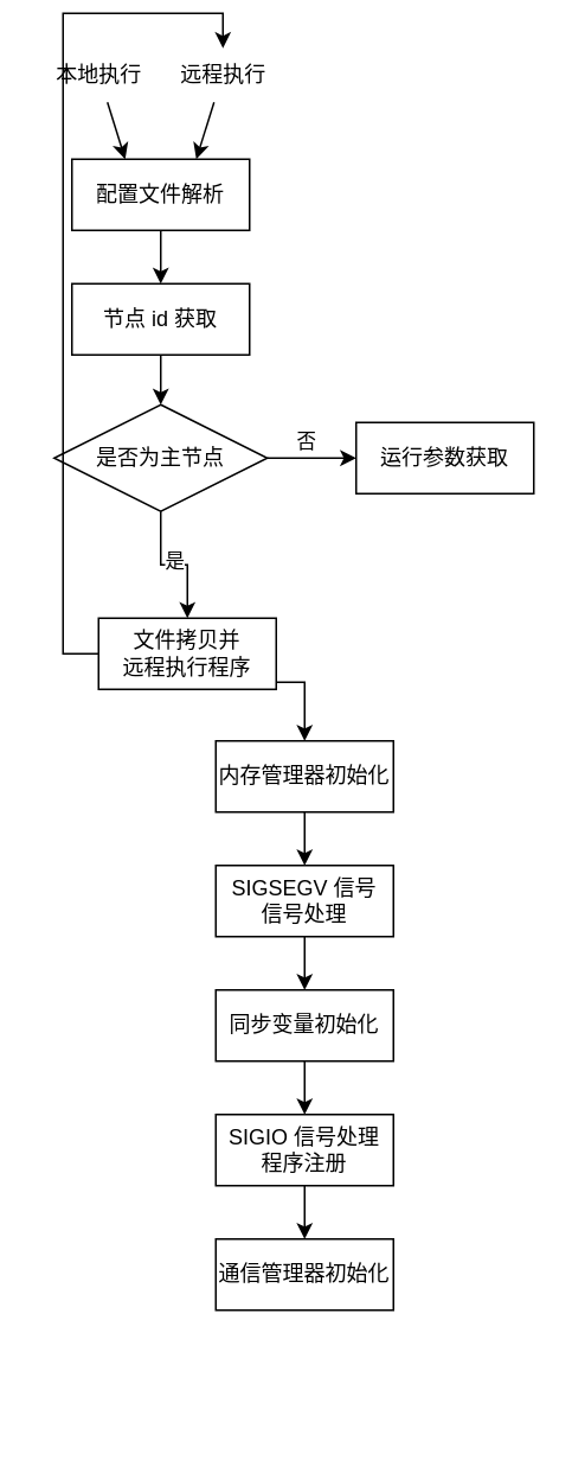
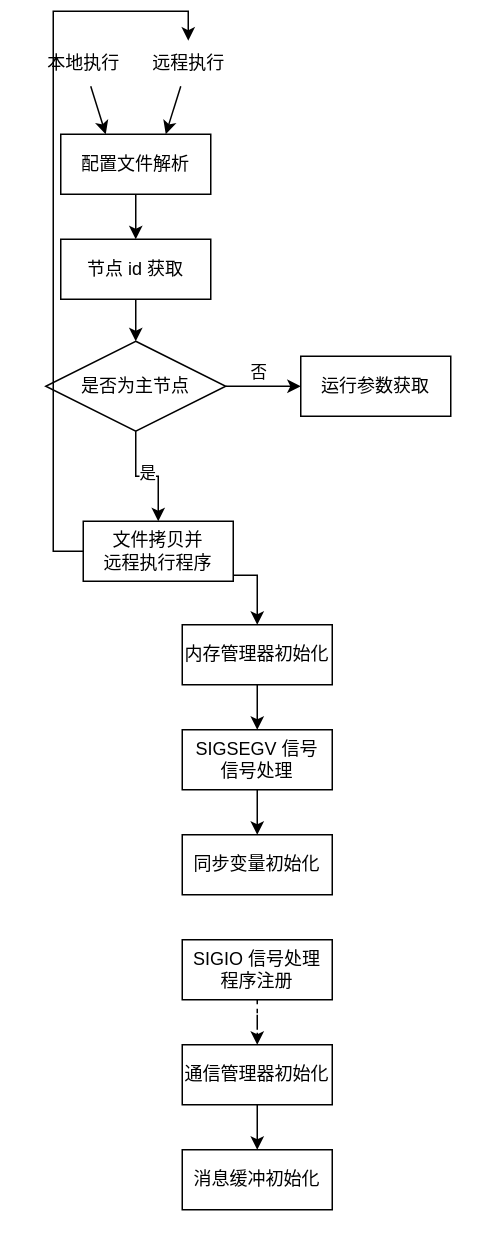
  <mxCell id="0" />
  <mxCell id="1" parent="0" />
  <mxCell id="2" style="edgeStyle=orthogonalEdgeStyle;rounded=0;orthogonalLoop=1;jettySize=auto;html=1;exitX=0.5;exitY=1;exitDx=0;exitDy=0;entryX=0.5;entryY=0;entryDx=0;entryDy=0;" parent="1" source="3" target="5" edge="1"><mxGeometry relative="1" as="geometry" /></mxCell>
  <mxCell id="3" value="配置文件解析" style="rounded=0;whiteSpace=wrap;html=1;" parent="1" vertex="1"><mxGeometry x="40" y="82" width="100" height="40" as="geometry" /></mxCell>
  <mxCell id="4" style="edgeStyle=orthogonalEdgeStyle;rounded=0;orthogonalLoop=1;jettySize=auto;html=1;exitX=0.5;exitY=1;exitDx=0;exitDy=0;entryX=0.5;entryY=0;entryDx=0;entryDy=0;" parent="1" source="5" target="10" edge="1"><mxGeometry relative="1" as="geometry" /></mxCell>
  <mxCell id="5" value="节点 id 获取" style="rounded=0;whiteSpace=wrap;html=1;" parent="1" vertex="1"><mxGeometry x="40" y="152" width="100" height="40" as="geometry" /></mxCell>
  <mxCell id="6" style="edgeStyle=orthogonalEdgeStyle;rounded=0;orthogonalLoop=1;jettySize=auto;html=1;exitX=1;exitY=0.5;exitDx=0;exitDy=0;" parent="1" source="10" edge="1"><mxGeometry relative="1" as="geometry"><mxPoint x="200" y="250" as="targetPoint" /></mxGeometry></mxCell>
  <mxCell id="7" value="否" style="edgeLabel;html=1;align=center;verticalAlign=middle;resizable=0;points=[];" parent="6" vertex="1" connectable="0"><mxGeometry x="-0.168" relative="1" as="geometry"><mxPoint y="-10" as="offset" /></mxGeometry></mxCell>
  <mxCell id="8" style="edgeStyle=orthogonalEdgeStyle;rounded=0;orthogonalLoop=1;jettySize=auto;html=1;exitX=0.5;exitY=1;exitDx=0;exitDy=0;entryX=0.5;entryY=0;entryDx=0;entryDy=0;" parent="1" source="10" target="12" edge="1"><mxGeometry relative="1" as="geometry" /></mxCell>
  <mxCell id="9" value="是" style="edgeLabel;html=1;align=center;verticalAlign=middle;resizable=0;points=[];" parent="8" vertex="1" connectable="0"><mxGeometry x="-0.267" y="1" relative="1" as="geometry"><mxPoint x="6" as="offset" /></mxGeometry></mxCell>
  <mxCell id="10" value="是否为主节点" style="rhombus;whiteSpace=wrap;html=1;" parent="1" vertex="1"><mxGeometry x="30" y="220" width="120" height="60" as="geometry" /></mxCell>
  <mxCell id="11" style="edgeStyle=orthogonalEdgeStyle;rounded=0;orthogonalLoop=1;jettySize=auto;html=1;exitX=0.5;exitY=1;exitDx=0;exitDy=0;entryX=0.5;entryY=0;entryDx=0;entryDy=0;" parent="1" source="12" target="20" edge="1"><mxGeometry relative="1" as="geometry"><Array as="points"><mxPoint x="90" y="376" /><mxPoint x="170" y="376" /></Array></mxGeometry></mxCell>
  <mxCell id="12" value="文件拷贝并&lt;div&gt;远程执行程序&lt;/div&gt;" style="rounded=0;whiteSpace=wrap;html=1;" parent="1" vertex="1"><mxGeometry x="55" y="340" width="100" height="40" as="geometry" /></mxCell>
  <mxCell id="13" value="运行参数获取" style="rounded=0;whiteSpace=wrap;html=1;" parent="1" vertex="1"><mxGeometry x="200" y="230" width="100" height="40" as="geometry" /></mxCell>
  <mxCell id="14" value="" style="endArrow=classic;html=1;rounded=0;" parent="1" edge="1"><mxGeometry width="50" height="50" relative="1" as="geometry"><mxPoint x="60" y="50" as="sourcePoint" /><mxPoint x="70" y="82" as="targetPoint" /></mxGeometry></mxCell>
  <mxCell id="15" value="" style="endArrow=classic;html=1;rounded=0;entryX=0.75;entryY=0;entryDx=0;entryDy=0;" parent="1" edge="1"><mxGeometry width="50" height="50" relative="1" as="geometry"><mxPoint x="120" y="50" as="sourcePoint" /><mxPoint x="110" y="82" as="targetPoint" /></mxGeometry></mxCell>
  <mxCell id="16" value="远程执行" style="text;html=1;align=center;verticalAlign=middle;resizable=0;points=[];autosize=1;strokeColor=none;fillColor=none;" parent="1" vertex="1"><mxGeometry x="90" y="20" width="70" height="30" as="geometry" /></mxCell>
  <mxCell id="17" value="本地执行" style="text;html=1;align=center;verticalAlign=middle;resizable=0;points=[];autosize=1;strokeColor=none;fillColor=none;" parent="1" vertex="1"><mxGeometry x="20" y="20" width="70" height="30" as="geometry" /></mxCell>
  <mxCell id="18" style="edgeStyle=orthogonalEdgeStyle;rounded=0;orthogonalLoop=1;jettySize=auto;html=1;exitX=0;exitY=0.5;exitDx=0;exitDy=0;entryX=0.5;entryY=-0.013;entryDx=0;entryDy=0;entryPerimeter=0;" parent="1" source="12" target="16" edge="1"><mxGeometry relative="1" as="geometry" /></mxCell>
  <mxCell id="19" style="edgeStyle=orthogonalEdgeStyle;rounded=0;orthogonalLoop=1;jettySize=auto;html=1;exitX=0.5;exitY=1;exitDx=0;exitDy=0;entryX=0.5;entryY=0;entryDx=0;entryDy=0;" parent="1" source="20" target="28" edge="1"><mxGeometry relative="1" as="geometry" /></mxCell>
  <mxCell id="20" value="内存管理器初始化" style="rounded=0;whiteSpace=wrap;html=1;" parent="1" vertex="1"><mxGeometry x="121" y="409" width="100" height="40" as="geometry" /></mxCell>
- <mxCell id="21" style="edgeStyle=orthogonalEdgeStyle;rounded=0;orthogonalLoop=1;jettySize=auto;html=1;exitX=0.5;exitY=1;exitDx=0;exitDy=0;entryX=0.5;entryY=0;entryDx=0;entryDy=0;" parent="1" source="22" target="24" edge="1"><mxGeometry relative="1" as="geometry" /></mxCell>
  <mxCell id="22" value="同步变量初始化" style="rounded=0;whiteSpace=wrap;html=1;" parent="1" vertex="1"><mxGeometry x="121" y="549" width="100" height="40" as="geometry" /></mxCell>
- <mxCell id="23" style="edgeStyle=orthogonalEdgeStyle;rounded=0;orthogonalLoop=1;jettySize=auto;html=1;exitX=0.5;exitY=1;exitDx=0;exitDy=0;" parent="1" source="24" target="26" edge="1"><mxGeometry relative="1" as="geometry" /></mxCell>
+ <mxCell id="23" style="edgeStyle=orthogonalEdgeStyle;rounded=0;orthogonalLoop=1;jettySize=auto;html=1;exitX=0.5;exitY=1;exitDx=0;exitDy=0;dashed=1;" parent="1" source="24" target="26" edge="1"><mxGeometry relative="1" as="geometry" /></mxCell>
  <mxCell id="24" value="SIGIO 信号处理&lt;div&gt;程序注册&lt;/div&gt;" style="rounded=0;whiteSpace=wrap;html=1;" parent="1" vertex="1"><mxGeometry x="121" y="619" width="100" height="40" as="geometry" /></mxCell>
+ <mxCell id="25" style="edgeStyle=orthogonalEdgeStyle;rounded=0;orthogonalLoop=1;jettySize=auto;html=1;exitX=0.5;exitY=1;exitDx=0;exitDy=0;entryX=0.5;entryY=0;entryDx=0;entryDy=0;" parent="1" source="26" target="29" edge="1"><mxGeometry relative="1" as="geometry" /></mxCell>
  <mxCell id="26" value="通信管理器初始化" style="rounded=0;whiteSpace=wrap;html=1;" parent="1" vertex="1"><mxGeometry x="121" y="689" width="100" height="40" as="geometry" /></mxCell>
  <mxCell id="27" style="edgeStyle=orthogonalEdgeStyle;rounded=0;orthogonalLoop=1;jettySize=auto;html=1;exitX=0.5;exitY=1;exitDx=0;exitDy=0;entryX=0.5;entryY=0;entryDx=0;entryDy=0;" parent="1" source="28" target="22" edge="1"><mxGeometry relative="1" as="geometry" /></mxCell>
  <mxCell id="28" value="SIGSEGV 信号&lt;div&gt;信号处理&lt;/div&gt;" style="rounded=0;whiteSpace=wrap;html=1;" parent="1" vertex="1"><mxGeometry x="121" y="479" width="100" height="40" as="geometry" /></mxCell>
+ <mxCell id="29" value="消息缓冲初始化" style="rounded=0;whiteSpace=wrap;html=1;" parent="1" vertex="1"><mxGeometry x="121" y="759" width="100" height="40" as="geometry" /></mxCell>
